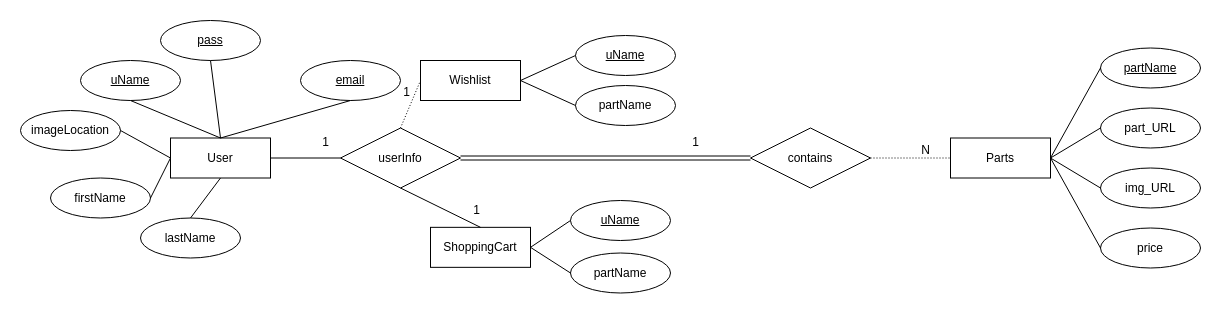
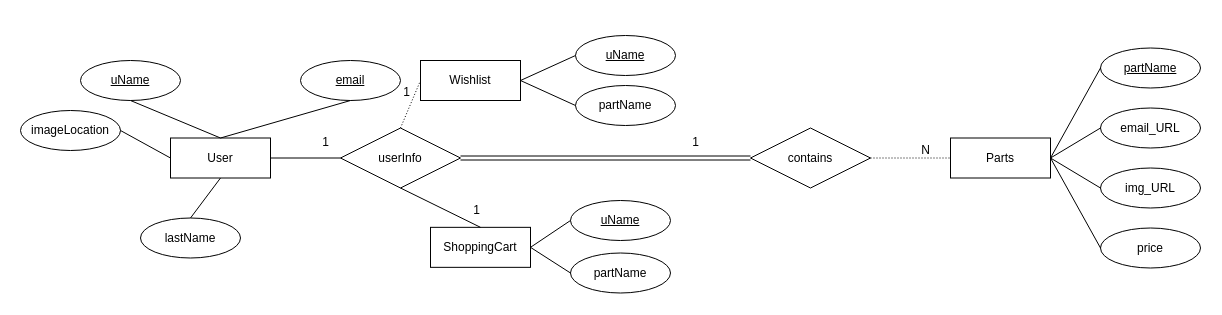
  <mxCell id="0" />
  <mxCell id="1" parent="0" />
  <mxCell id="2" value="User" style="whiteSpace=wrap;html=1;align=center;" vertex="1" parent="1"><mxGeometry x="170" y="137.5" width="100" height="40" as="geometry" /></mxCell>
  <mxCell id="3" value="ShoppingCart" style="whiteSpace=wrap;html=1;align=center;" vertex="1" parent="1"><mxGeometry x="430" y="226.84" width="100" height="40" as="geometry" /></mxCell>
  <mxCell id="4" value="Parts" style="whiteSpace=wrap;html=1;align=center;" vertex="1" parent="1"><mxGeometry x="950" y="137.5" width="100" height="40" as="geometry" /></mxCell>
  <mxCell id="5" value="&lt;u&gt;partName&lt;/u&gt;" style="ellipse;whiteSpace=wrap;html=1;align=center;" vertex="1" parent="1"><mxGeometry x="1100" y="47.5" width="100" height="40" as="geometry" /></mxCell>
- <mxCell id="6" value="part_URL" style="ellipse;whiteSpace=wrap;html=1;align=center;" vertex="1" parent="1"><mxGeometry x="1100" y="107.5" width="100" height="40" as="geometry" /></mxCell>
+ <mxCell id="6" value="email_URL" style="ellipse;whiteSpace=wrap;html=1;align=center;" vertex="1" parent="1"><mxGeometry x="1100" y="107.5" width="100" height="40" as="geometry" /></mxCell>
  <mxCell id="7" value="img_URL" style="ellipse;whiteSpace=wrap;html=1;align=center;" vertex="1" parent="1"><mxGeometry x="1100" y="167.5" width="100" height="40" as="geometry" /></mxCell>
  <mxCell id="8" value="price" style="ellipse;whiteSpace=wrap;html=1;align=center;" vertex="1" parent="1"><mxGeometry x="1100" y="227.5" width="100" height="40" as="geometry" /></mxCell>
  <mxCell id="9" value="" style="endArrow=none;html=1;exitX=1;exitY=0.5;exitDx=0;exitDy=0;entryX=0;entryY=0.5;entryDx=0;entryDy=0;" edge="1" parent="1" source="4" target="5"><mxGeometry width="50" height="50" relative="1" as="geometry"><mxPoint x="1090" y="87.5" as="sourcePoint" /><mxPoint x="1140" y="37.5" as="targetPoint" /></mxGeometry></mxCell>
  <mxCell id="10" value="" style="endArrow=none;html=1;exitX=1;exitY=0.5;exitDx=0;exitDy=0;entryX=0;entryY=0.5;entryDx=0;entryDy=0;" edge="1" parent="1" source="4" target="6"><mxGeometry width="50" height="50" relative="1" as="geometry"><mxPoint x="1060" y="167.5" as="sourcePoint" /><mxPoint x="1140" y="77.5" as="targetPoint" /></mxGeometry></mxCell>
  <mxCell id="11" value="" style="endArrow=none;html=1;entryX=0;entryY=0.5;entryDx=0;entryDy=0;" edge="1" parent="1" target="7"><mxGeometry width="50" height="50" relative="1" as="geometry"><mxPoint x="1050" y="157.5" as="sourcePoint" /><mxPoint x="1140" y="137.5" as="targetPoint" /></mxGeometry></mxCell>
  <mxCell id="12" value="" style="endArrow=none;html=1;entryX=0;entryY=0.5;entryDx=0;entryDy=0;" edge="1" parent="1" target="8"><mxGeometry width="50" height="50" relative="1" as="geometry"><mxPoint x="1050" y="157.5" as="sourcePoint" /><mxPoint x="1140" y="197.5" as="targetPoint" /></mxGeometry></mxCell>
  <mxCell id="13" value="uName" style="ellipse;whiteSpace=wrap;html=1;align=center;fontStyle=4;" vertex="1" parent="1"><mxGeometry x="570" y="200" width="100" height="40" as="geometry" /></mxCell>
  <mxCell id="14" value="" style="endArrow=none;html=1;exitX=1;exitY=0.5;exitDx=0;exitDy=0;entryX=0;entryY=0.5;entryDx=0;entryDy=0;" edge="1" parent="1" source="3" target="13"><mxGeometry width="50" height="50" relative="1" as="geometry"><mxPoint x="560.28" y="301.84" as="sourcePoint" /><mxPoint x="540" y="234.84" as="targetPoint" /></mxGeometry></mxCell>
  <mxCell id="15" value="partName" style="ellipse;whiteSpace=wrap;html=1;align=center;" vertex="1" parent="1"><mxGeometry x="570" y="252.5" width="100" height="40" as="geometry" /></mxCell>
  <mxCell id="16" value="" style="endArrow=none;html=1;exitX=1;exitY=0.5;exitDx=0;exitDy=0;entryX=0;entryY=0.5;entryDx=0;entryDy=0;" edge="1" parent="1" source="3" target="15"><mxGeometry width="50" height="50" relative="1" as="geometry"><mxPoint x="530.28" y="321.84" as="sourcePoint" /><mxPoint x="580.28" y="261.84" as="targetPoint" /></mxGeometry></mxCell>
  <mxCell id="17" value="Wishlist" style="whiteSpace=wrap;html=1;align=center;" vertex="1" parent="1"><mxGeometry x="420" y="60" width="100" height="40" as="geometry" /></mxCell>
  <mxCell id="18" value="uName" style="ellipse;whiteSpace=wrap;html=1;align=center;fontStyle=4;" vertex="1" parent="1"><mxGeometry x="575" y="35" width="100" height="40" as="geometry" /></mxCell>
  <mxCell id="19" value="" style="endArrow=none;html=1;exitX=1;exitY=0.5;exitDx=0;exitDy=0;entryX=0;entryY=0.5;entryDx=0;entryDy=0;" edge="1" parent="1" source="17" target="18"><mxGeometry width="50" height="50" relative="1" as="geometry"><mxPoint x="620.07" y="105" as="sourcePoint" /><mxPoint x="670.07" y="55" as="targetPoint" /></mxGeometry></mxCell>
  <mxCell id="20" value="partName" style="ellipse;whiteSpace=wrap;html=1;align=center;" vertex="1" parent="1"><mxGeometry x="575" y="85" width="100" height="40" as="geometry" /></mxCell>
  <mxCell id="21" value="" style="endArrow=none;html=1;exitX=1;exitY=0.5;exitDx=0;exitDy=0;entryX=0;entryY=0.5;entryDx=0;entryDy=0;" edge="1" parent="1" source="17" target="20"><mxGeometry width="50" height="50" relative="1" as="geometry"><mxPoint x="590.07" y="125" as="sourcePoint" /><mxPoint x="640.07" y="65" as="targetPoint" /></mxGeometry></mxCell>
  <mxCell id="22" value="uName" style="ellipse;whiteSpace=wrap;html=1;align=center;fontStyle=4;" vertex="1" parent="1"><mxGeometry x="80" y="60" width="100" height="40" as="geometry" /></mxCell>
- <mxCell id="23" value="pass" style="ellipse;whiteSpace=wrap;html=1;align=center;fontStyle=4;" vertex="1" parent="1"><mxGeometry x="160" y="20" width="100" height="40" as="geometry" /></mxCell>
  <mxCell id="24" value="email" style="ellipse;whiteSpace=wrap;html=1;align=center;fontStyle=4;" vertex="1" parent="1"><mxGeometry x="300" y="60" width="100" height="40" as="geometry" /></mxCell>
  <mxCell id="25" value="imageLocation" style="ellipse;whiteSpace=wrap;html=1;align=center;" vertex="1" parent="1"><mxGeometry x="20" y="110" width="100" height="40" as="geometry" /></mxCell>
- <mxCell id="26" value="firstName" style="ellipse;whiteSpace=wrap;html=1;align=center;" vertex="1" parent="1"><mxGeometry x="50" y="177.5" width="100" height="40" as="geometry" /></mxCell>
  <mxCell id="27" value="lastName" style="ellipse;whiteSpace=wrap;html=1;align=center;" vertex="1" parent="1"><mxGeometry x="140" y="217.5" width="100" height="40" as="geometry" /></mxCell>
  <mxCell id="28" value="" style="endArrow=none;html=1;exitX=0.5;exitY=0;exitDx=0;exitDy=0;entryX=0.5;entryY=1;entryDx=0;entryDy=0;" edge="1" parent="1" source="2" target="22"><mxGeometry width="50" height="50" relative="1" as="geometry"><mxPoint x="350" y="280" as="sourcePoint" /><mxPoint x="400" y="230" as="targetPoint" /></mxGeometry></mxCell>
- <mxCell id="29" value="" style="endArrow=none;html=1;entryX=0.5;entryY=1;entryDx=0;entryDy=0;exitX=0.5;exitY=0;exitDx=0;exitDy=0;" edge="1" parent="1" source="2" target="23"><mxGeometry width="50" height="50" relative="1" as="geometry"><mxPoint x="270" y="160" as="sourcePoint" /><mxPoint x="440" y="17.5" as="targetPoint" /></mxGeometry></mxCell>
  <mxCell id="30" value="" style="endArrow=none;html=1;entryX=0.5;entryY=1;entryDx=0;entryDy=0;exitX=0.5;exitY=0;exitDx=0;exitDy=0;" edge="1" parent="1" source="2" target="24"><mxGeometry width="50" height="50" relative="1" as="geometry"><mxPoint x="270" y="160" as="sourcePoint" /><mxPoint x="440" y="77.5" as="targetPoint" /></mxGeometry></mxCell>
  <mxCell id="31" value="" style="endArrow=none;html=1;entryX=1;entryY=0.5;entryDx=0;entryDy=0;exitX=0;exitY=0.5;exitDx=0;exitDy=0;" edge="1" parent="1" source="2" target="25"><mxGeometry width="50" height="50" relative="1" as="geometry"><mxPoint x="280" y="170" as="sourcePoint" /><mxPoint x="440" y="142.5" as="targetPoint" /></mxGeometry></mxCell>
- <mxCell id="32" value="" style="endArrow=none;html=1;entryX=1;entryY=0.5;entryDx=0;entryDy=0;exitX=0;exitY=0.5;exitDx=0;exitDy=0;" edge="1" parent="1" source="2" target="26"><mxGeometry width="50" height="50" relative="1" as="geometry"><mxPoint x="280" y="167.5" as="sourcePoint" /><mxPoint x="440" y="207.5" as="targetPoint" /></mxGeometry></mxCell>
  <mxCell id="33" value="" style="endArrow=none;html=1;exitX=0.5;exitY=1;exitDx=0;exitDy=0;entryX=0.5;entryY=0;entryDx=0;entryDy=0;" edge="1" parent="1" source="2" target="27"><mxGeometry width="50" height="50" relative="1" as="geometry"><mxPoint x="270" y="150" as="sourcePoint" /><mxPoint x="307" y="315" as="targetPoint" /></mxGeometry></mxCell>
  <mxCell id="34" value="userInfo" style="shape=rhombus;perimeter=rhombusPerimeter;whiteSpace=wrap;html=1;align=center;" vertex="1" parent="1"><mxGeometry x="340" y="127.5" width="120" height="60" as="geometry" /></mxCell>
  <mxCell id="35" value="" style="endArrow=none;html=1;rounded=0;exitX=1;exitY=0.5;exitDx=0;exitDy=0;entryX=0;entryY=0.5;entryDx=0;entryDy=0;" edge="1" parent="1" source="2" target="34"><mxGeometry relative="1" as="geometry"><mxPoint x="250" y="250" as="sourcePoint" /><mxPoint x="410" y="250" as="targetPoint" /></mxGeometry></mxCell>
  <mxCell id="36" value="1" style="resizable=0;html=1;align=right;verticalAlign=bottom;" connectable="0" vertex="1" parent="35"><mxGeometry x="1" relative="1" as="geometry"><mxPoint x="-10.59" y="-7.5" as="offset" /></mxGeometry></mxCell>
  <mxCell id="37" value="" style="endArrow=none;html=1;rounded=0;dashed=1;dashPattern=1 2;exitX=0.5;exitY=0;exitDx=0;exitDy=0;entryX=0;entryY=0.5;entryDx=0;entryDy=0;" edge="1" parent="1" source="34" target="17"><mxGeometry relative="1" as="geometry"><mxPoint x="410" y="250" as="sourcePoint" /><mxPoint x="570" y="250" as="targetPoint" /></mxGeometry></mxCell>
  <mxCell id="38" value="1" style="resizable=0;html=1;align=right;verticalAlign=bottom;" connectable="0" vertex="1" parent="37"><mxGeometry x="1" relative="1" as="geometry"><mxPoint x="-10.09" y="20.21" as="offset" /></mxGeometry></mxCell>
  <mxCell id="39" value="" style="endArrow=none;html=1;rounded=0;exitX=0.5;exitY=1;exitDx=0;exitDy=0;entryX=0.5;entryY=0;entryDx=0;entryDy=0;" edge="1" parent="1" source="34" target="3"><mxGeometry relative="1" as="geometry"><mxPoint x="450" y="250" as="sourcePoint" /><mxPoint x="610" y="250" as="targetPoint" /></mxGeometry></mxCell>
  <mxCell id="40" value="1" style="resizable=0;html=1;align=right;verticalAlign=bottom;" connectable="0" vertex="1" parent="39"><mxGeometry x="1" relative="1" as="geometry"><mxPoint x="0.26" y="-9.19" as="offset" /></mxGeometry></mxCell>
  <mxCell id="41" style="edgeStyle=orthogonalEdgeStyle;rounded=0;orthogonalLoop=1;jettySize=auto;html=1;exitX=0.5;exitY=1;exitDx=0;exitDy=0;" edge="1" parent="1" source="15" target="15"><mxGeometry relative="1" as="geometry" /></mxCell>
  <mxCell id="42" value="contains" style="shape=rhombus;perimeter=rhombusPerimeter;whiteSpace=wrap;html=1;align=center;" vertex="1" parent="1"><mxGeometry x="750" y="127.5" width="120" height="60" as="geometry" /></mxCell>
  <mxCell id="43" value="" style="shape=link;html=1;rounded=0;entryX=0;entryY=0.5;entryDx=0;entryDy=0;exitX=1;exitY=0.5;exitDx=0;exitDy=0;" edge="1" parent="1" source="34" target="42"><mxGeometry relative="1" as="geometry"><mxPoint x="530" y="250" as="sourcePoint" /><mxPoint x="690" y="250" as="targetPoint" /></mxGeometry></mxCell>
  <mxCell id="44" value="1" style="resizable=0;html=1;align=right;verticalAlign=bottom;" connectable="0" vertex="1" parent="43"><mxGeometry x="1" relative="1" as="geometry"><mxPoint x="-50.59" y="-7.5" as="offset" /></mxGeometry></mxCell>
  <mxCell id="45" value="" style="endArrow=none;html=1;rounded=0;dashed=1;dashPattern=1 2;exitX=1;exitY=0.5;exitDx=0;exitDy=0;entryX=0;entryY=0.5;entryDx=0;entryDy=0;" edge="1" parent="1" source="42" target="4"><mxGeometry relative="1" as="geometry"><mxPoint x="650" y="390" as="sourcePoint" /><mxPoint x="810" y="390" as="targetPoint" /></mxGeometry></mxCell>
  <mxCell id="46" value="N" style="resizable=0;html=1;align=right;verticalAlign=bottom;" connectable="0" vertex="1" parent="45"><mxGeometry x="1" relative="1" as="geometry"><mxPoint x="-20" as="offset" /></mxGeometry></mxCell>
